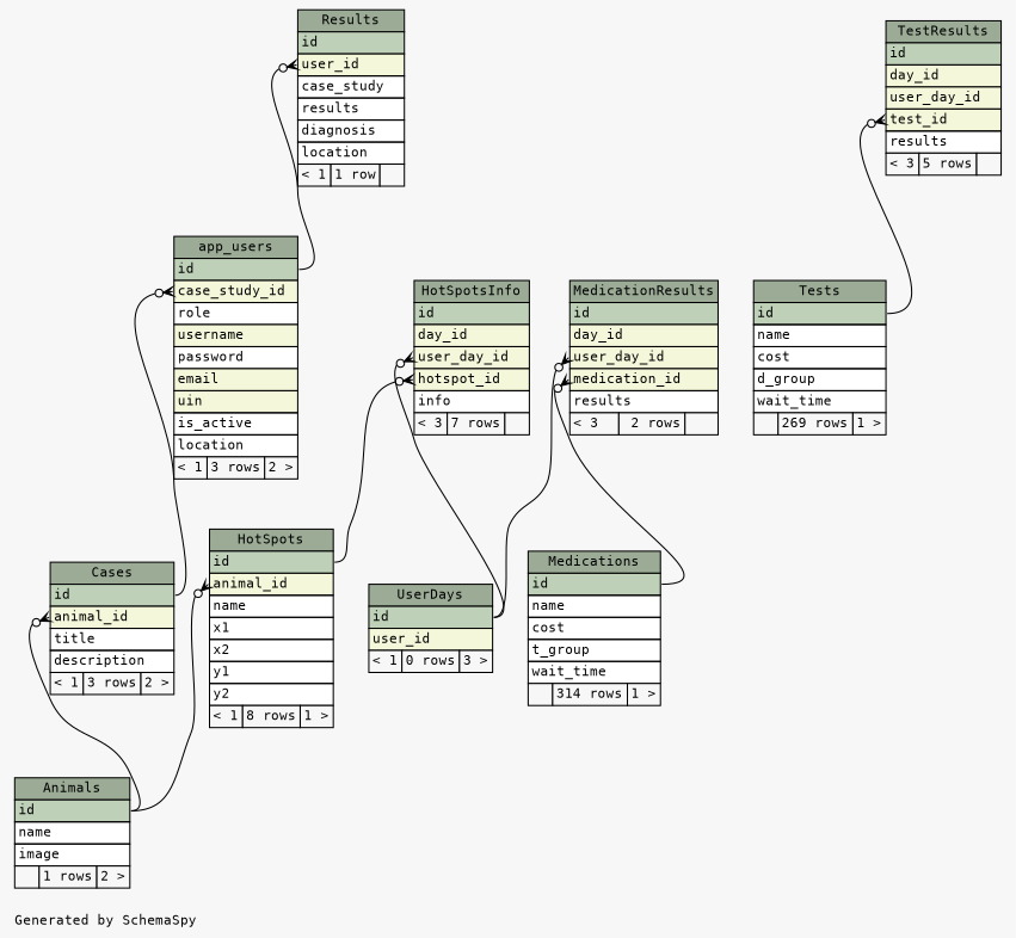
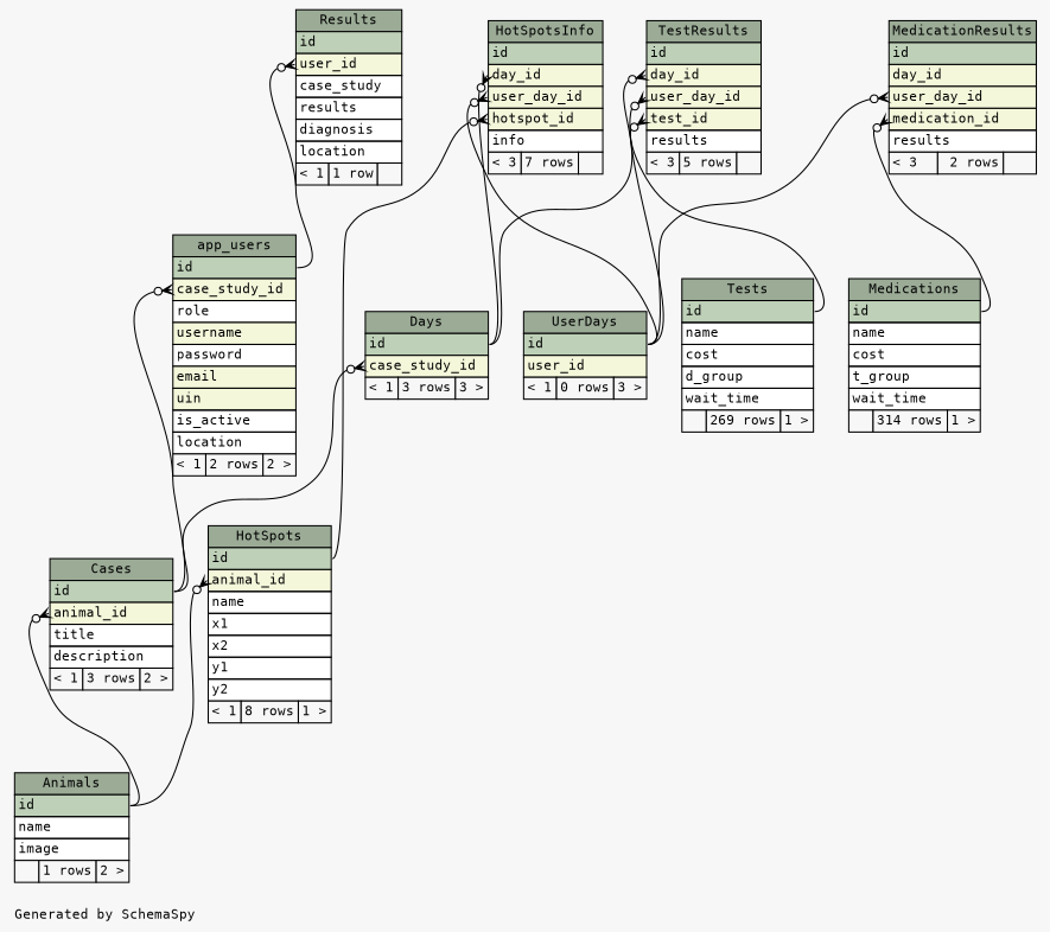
  digraph {
    bgcolor="#f7f7f7"
    fontname="DejaVu Sans Mono"
    fontsize=11
    label="\nGenerated by SchemaSpy"
    labeljust=l
    nodesep=0.18
    rankdir=TB
    ranksep=0.46
    node [fontname="DejaVu Sans Mono" fontsize=11 shape=plaintext]
    edge [arrowhead=none arrowsize=0.8 arrowtail=crowodot dir=back fontname="DejaVu Sans Mono" headport="id:e" tailport="user_day_id:w"]
    n1 [label=<     <TABLE BORDER="0" CELLBORDER="1" CELLSPACING="0" BGCOLOR="#ffffff">       <TR><TD COLSPAN="3" BGCOLOR="#9bab96" ALIGN="CENTER">Animals</TD></TR>       <TR><TD PORT="id" COLSPAN="3" BGCOLOR="#bed1b8" ALIGN="LEFT">id</TD></TR>       <TR><TD PORT="name" COLSPAN="3" ALIGN="LEFT">name</TD></TR>       <TR><TD PORT="image" COLSPAN="3" ALIGN="LEFT">image</TD></TR>       <TR><TD ALIGN="LEFT" BGCOLOR="#f7f7f7">  </TD><TD ALIGN="RIGHT" BGCOLOR="#f7f7f7">1 rows</TD><TD ALIGN="RIGHT" BGCOLOR="#f7f7f7">2 &gt;</TD></TR>     </TABLE>>]
-   n2 [label=<     <TABLE BORDER="0" CELLBORDER="1" CELLSPACING="0" BGCOLOR="#ffffff">       <TR><TD COLSPAN="3" BGCOLOR="#9bab96" ALIGN="CENTER">app_users</TD></TR>       <TR><TD PORT="id" COLSPAN="3" BGCOLOR="#bed1b8" ALIGN="LEFT">id</TD></TR>       <TR><TD PORT="case_study_id" COLSPAN="3" BGCOLOR="#f4f7da" ALIGN="LEFT">case_study_id</TD></TR>       <TR><TD PORT="role" COLSPAN="3" ALIGN="LEFT">role</TD></TR>       <TR><TD PORT="username" COLSPAN="3" BGCOLOR="#f4f7da" ALIGN="LEFT">username</TD></TR>       <TR><TD PORT="password" COLSPAN="3" ALIGN="LEFT">password</TD></TR>       <TR><TD PORT="email" COLSPAN="3" BGCOLOR="#f4f7da" ALIGN="LEFT">email</TD></TR>       <TR><TD PORT="uin" COLSPAN="3" BGCOLOR="#f4f7da" ALIGN="LEFT">uin</TD></TR>       <TR><TD PORT="is_active" COLSPAN="3" ALIGN="LEFT">is_active</TD></TR>       <TR><TD PORT="location" COLSPAN="3" ALIGN="LEFT">location</TD></TR>       <TR><TD ALIGN="LEFT" BGCOLOR="#f7f7f7">&lt; 1</TD><TD ALIGN="RIGHT" BGCOLOR="#f7f7f7">3 rows</TD><TD ALIGN="RIGHT" BGCOLOR="#f7f7f7">2 &gt;</TD></TR>     </TABLE>>]
+   n2 [label=<     <TABLE BORDER="0" CELLBORDER="1" CELLSPACING="0" BGCOLOR="#ffffff">       <TR><TD COLSPAN="3" BGCOLOR="#9bab96" ALIGN="CENTER">app_users</TD></TR>       <TR><TD PORT="id" COLSPAN="3" BGCOLOR="#bed1b8" ALIGN="LEFT">id</TD></TR>       <TR><TD PORT="case_study_id" COLSPAN="3" BGCOLOR="#f4f7da" ALIGN="LEFT">case_study_id</TD></TR>       <TR><TD PORT="role" COLSPAN="3" ALIGN="LEFT">role</TD></TR>       <TR><TD PORT="username" COLSPAN="3" BGCOLOR="#f4f7da" ALIGN="LEFT">username</TD></TR>       <TR><TD PORT="password" COLSPAN="3" ALIGN="LEFT">password</TD></TR>       <TR><TD PORT="email" COLSPAN="3" BGCOLOR="#f4f7da" ALIGN="LEFT">email</TD></TR>       <TR><TD PORT="uin" COLSPAN="3" BGCOLOR="#f4f7da" ALIGN="LEFT">uin</TD></TR>       <TR><TD PORT="is_active" COLSPAN="3" ALIGN="LEFT">is_active</TD></TR>       <TR><TD PORT="location" COLSPAN="3" ALIGN="LEFT">location</TD></TR>       <TR><TD ALIGN="LEFT" BGCOLOR="#f7f7f7">&lt; 1</TD><TD ALIGN="RIGHT" BGCOLOR="#f7f7f7">2 rows</TD><TD ALIGN="RIGHT" BGCOLOR="#f7f7f7">2 &gt;</TD></TR>     </TABLE>>]
    n3 [label=<     <TABLE BORDER="0" CELLBORDER="1" CELLSPACING="0" BGCOLOR="#ffffff">       <TR><TD COLSPAN="3" BGCOLOR="#9bab96" ALIGN="CENTER">Cases</TD></TR>       <TR><TD PORT="id" COLSPAN="3" BGCOLOR="#bed1b8" ALIGN="LEFT">id</TD></TR>       <TR><TD PORT="animal_id" COLSPAN="3" BGCOLOR="#f4f7da" ALIGN="LEFT">animal_id</TD></TR>       <TR><TD PORT="title" COLSPAN="3" ALIGN="LEFT">title</TD></TR>       <TR><TD PORT="description" COLSPAN="3" ALIGN="LEFT">description</TD></TR>       <TR><TD ALIGN="LEFT" BGCOLOR="#f7f7f7">&lt; 1</TD><TD ALIGN="RIGHT" BGCOLOR="#f7f7f7">3 rows</TD><TD ALIGN="RIGHT" BGCOLOR="#f7f7f7">2 &gt;</TD></TR>     </TABLE>>]
+   n4 [label=<     <TABLE BORDER="0" CELLBORDER="1" CELLSPACING="0" BGCOLOR="#ffffff">       <TR><TD COLSPAN="3" BGCOLOR="#9bab96" ALIGN="CENTER">Days</TD></TR>       <TR><TD PORT="id" COLSPAN="3" BGCOLOR="#bed1b8" ALIGN="LEFT">id</TD></TR>       <TR><TD PORT="case_study_id" COLSPAN="3" BGCOLOR="#f4f7da" ALIGN="LEFT">case_study_id</TD></TR>       <TR><TD ALIGN="LEFT" BGCOLOR="#f7f7f7">&lt; 1</TD><TD ALIGN="RIGHT" BGCOLOR="#f7f7f7">3 rows</TD><TD ALIGN="RIGHT" BGCOLOR="#f7f7f7">3 &gt;</TD></TR>     </TABLE>>]
    n5 [label=<     <TABLE BORDER="0" CELLBORDER="1" CELLSPACING="0" BGCOLOR="#ffffff">       <TR><TD COLSPAN="3" BGCOLOR="#9bab96" ALIGN="CENTER">HotSpots</TD></TR>       <TR><TD PORT="id" COLSPAN="3" BGCOLOR="#bed1b8" ALIGN="LEFT">id</TD></TR>       <TR><TD PORT="animal_id" COLSPAN="3" BGCOLOR="#f4f7da" ALIGN="LEFT">animal_id</TD></TR>       <TR><TD PORT="name" COLSPAN="3" ALIGN="LEFT">name</TD></TR>       <TR><TD PORT="x1" COLSPAN="3" ALIGN="LEFT">x1</TD></TR>       <TR><TD PORT="x2" COLSPAN="3" ALIGN="LEFT">x2</TD></TR>       <TR><TD PORT="y1" COLSPAN="3" ALIGN="LEFT">y1</TD></TR>       <TR><TD PORT="y2" COLSPAN="3" ALIGN="LEFT">y2</TD></TR>       <TR><TD ALIGN="LEFT" BGCOLOR="#f7f7f7">&lt; 1</TD><TD ALIGN="RIGHT" BGCOLOR="#f7f7f7">8 rows</TD><TD ALIGN="RIGHT" BGCOLOR="#f7f7f7">1 &gt;</TD></TR>     </TABLE>>]
    n6 [label=<     <TABLE BORDER="0" CELLBORDER="1" CELLSPACING="0" BGCOLOR="#ffffff">       <TR><TD COLSPAN="3" BGCOLOR="#9bab96" ALIGN="CENTER">HotSpotsInfo</TD></TR>       <TR><TD PORT="id" COLSPAN="3" BGCOLOR="#bed1b8" ALIGN="LEFT">id</TD></TR>       <TR><TD PORT="day_id" COLSPAN="3" BGCOLOR="#f4f7da" ALIGN="LEFT">day_id</TD></TR>       <TR><TD PORT="user_day_id" COLSPAN="3" BGCOLOR="#f4f7da" ALIGN="LEFT">user_day_id</TD></TR>       <TR><TD PORT="hotspot_id" COLSPAN="3" BGCOLOR="#f4f7da" ALIGN="LEFT">hotspot_id</TD></TR>       <TR><TD PORT="info" COLSPAN="3" ALIGN="LEFT">info</TD></TR>       <TR><TD ALIGN="LEFT" BGCOLOR="#f7f7f7">&lt; 3</TD><TD ALIGN="RIGHT" BGCOLOR="#f7f7f7">7 rows</TD><TD ALIGN="RIGHT" BGCOLOR="#f7f7f7">  </TD></TR>     </TABLE>>]
    n7 [label=<     <TABLE BORDER="0" CELLBORDER="1" CELLSPACING="0" BGCOLOR="#ffffff">       <TR><TD COLSPAN="3" BGCOLOR="#9bab96" ALIGN="CENTER">UserDays</TD></TR>       <TR><TD PORT="id" COLSPAN="3" BGCOLOR="#bed1b8" ALIGN="LEFT">id</TD></TR>       <TR><TD PORT="user_id" COLSPAN="3" BGCOLOR="#f4f7da" ALIGN="LEFT">user_id</TD></TR>       <TR><TD ALIGN="LEFT" BGCOLOR="#f7f7f7">&lt; 1</TD><TD ALIGN="RIGHT" BGCOLOR="#f7f7f7">0 rows</TD><TD ALIGN="RIGHT" BGCOLOR="#f7f7f7">3 &gt;</TD></TR>     </TABLE>>]
    n8 [label=<     <TABLE BORDER="0" CELLBORDER="1" CELLSPACING="0" BGCOLOR="#ffffff">       <TR><TD COLSPAN="3" BGCOLOR="#9bab96" ALIGN="CENTER">MedicationResults</TD></TR>       <TR><TD PORT="id" COLSPAN="3" BGCOLOR="#bed1b8" ALIGN="LEFT">id</TD></TR>       <TR><TD PORT="day_id" COLSPAN="3" BGCOLOR="#f4f7da" ALIGN="LEFT">day_id</TD></TR>       <TR><TD PORT="user_day_id" COLSPAN="3" BGCOLOR="#f4f7da" ALIGN="LEFT">user_day_id</TD></TR>       <TR><TD PORT="medication_id" COLSPAN="3" BGCOLOR="#f4f7da" ALIGN="LEFT">medication_id</TD></TR>       <TR><TD PORT="results" COLSPAN="3" ALIGN="LEFT">results</TD></TR>       <TR><TD ALIGN="LEFT" BGCOLOR="#f7f7f7">&lt; 3</TD><TD ALIGN="RIGHT" BGCOLOR="#f7f7f7">2 rows</TD><TD ALIGN="RIGHT" BGCOLOR="#f7f7f7">  </TD></TR>     </TABLE>>]
    n9 [label=<     <TABLE BORDER="0" CELLBORDER="1" CELLSPACING="0" BGCOLOR="#ffffff">       <TR><TD COLSPAN="3" BGCOLOR="#9bab96" ALIGN="CENTER">Medications</TD></TR>       <TR><TD PORT="id" COLSPAN="3" BGCOLOR="#bed1b8" ALIGN="LEFT">id</TD></TR>       <TR><TD PORT="name" COLSPAN="3" ALIGN="LEFT">name</TD></TR>       <TR><TD PORT="cost" COLSPAN="3" ALIGN="LEFT">cost</TD></TR>       <TR><TD PORT="t_group" COLSPAN="3" ALIGN="LEFT">t_group</TD></TR>       <TR><TD PORT="wait_time" COLSPAN="3" ALIGN="LEFT">wait_time</TD></TR>       <TR><TD ALIGN="LEFT" BGCOLOR="#f7f7f7">  </TD><TD ALIGN="RIGHT" BGCOLOR="#f7f7f7">314 rows</TD><TD ALIGN="RIGHT" BGCOLOR="#f7f7f7">1 &gt;</TD></TR>     </TABLE>>]
    n10 [label=<     <TABLE BORDER="0" CELLBORDER="1" CELLSPACING="0" BGCOLOR="#ffffff">       <TR><TD COLSPAN="3" BGCOLOR="#9bab96" ALIGN="CENTER">Results</TD></TR>       <TR><TD PORT="id" COLSPAN="3" BGCOLOR="#bed1b8" ALIGN="LEFT">id</TD></TR>       <TR><TD PORT="user_id" COLSPAN="3" BGCOLOR="#f4f7da" ALIGN="LEFT">user_id</TD></TR>       <TR><TD PORT="case_study" COLSPAN="3" ALIGN="LEFT">case_study</TD></TR>       <TR><TD PORT="results" COLSPAN="3" ALIGN="LEFT">results</TD></TR>       <TR><TD PORT="diagnosis" COLSPAN="3" ALIGN="LEFT">diagnosis</TD></TR>       <TR><TD PORT="location" COLSPAN="3" ALIGN="LEFT">location</TD></TR>       <TR><TD ALIGN="LEFT" BGCOLOR="#f7f7f7">&lt; 1</TD><TD ALIGN="RIGHT" BGCOLOR="#f7f7f7">1 row</TD><TD ALIGN="RIGHT" BGCOLOR="#f7f7f7">  </TD></TR>     </TABLE>>]
    n11 [label=<     <TABLE BORDER="0" CELLBORDER="1" CELLSPACING="0" BGCOLOR="#ffffff">       <TR><TD COLSPAN="3" BGCOLOR="#9bab96" ALIGN="CENTER">TestResults</TD></TR>       <TR><TD PORT="id" COLSPAN="3" BGCOLOR="#bed1b8" ALIGN="LEFT">id</TD></TR>       <TR><TD PORT="day_id" COLSPAN="3" BGCOLOR="#f4f7da" ALIGN="LEFT">day_id</TD></TR>       <TR><TD PORT="user_day_id" COLSPAN="3" BGCOLOR="#f4f7da" ALIGN="LEFT">user_day_id</TD></TR>       <TR><TD PORT="test_id" COLSPAN="3" BGCOLOR="#f4f7da" ALIGN="LEFT">test_id</TD></TR>       <TR><TD PORT="results" COLSPAN="3" ALIGN="LEFT">results</TD></TR>       <TR><TD ALIGN="LEFT" BGCOLOR="#f7f7f7">&lt; 3</TD><TD ALIGN="RIGHT" BGCOLOR="#f7f7f7">5 rows</TD><TD ALIGN="RIGHT" BGCOLOR="#f7f7f7">  </TD></TR>     </TABLE>>]
    n12 [label=<     <TABLE BORDER="0" CELLBORDER="1" CELLSPACING="0" BGCOLOR="#ffffff">       <TR><TD COLSPAN="3" BGCOLOR="#9bab96" ALIGN="CENTER">Tests</TD></TR>       <TR><TD PORT="id" COLSPAN="3" BGCOLOR="#bed1b8" ALIGN="LEFT">id</TD></TR>       <TR><TD PORT="name" COLSPAN="3" ALIGN="LEFT">name</TD></TR>       <TR><TD PORT="cost" COLSPAN="3" ALIGN="LEFT">cost</TD></TR>       <TR><TD PORT="d_group" COLSPAN="3" ALIGN="LEFT">d_group</TD></TR>       <TR><TD PORT="wait_time" COLSPAN="3" ALIGN="LEFT">wait_time</TD></TR>       <TR><TD ALIGN="LEFT" BGCOLOR="#f7f7f7">  </TD><TD ALIGN="RIGHT" BGCOLOR="#f7f7f7">269 rows</TD><TD ALIGN="RIGHT" BGCOLOR="#f7f7f7">1 &gt;</TD></TR>     </TABLE>>]
    n2 -> n3 [tailport="case_study_id:w"]
    n3 -> n1 [tailport="animal_id:w"]
+   n4 -> n3 [tailport="case_study_id:w"]
    n5 -> n1 [tailport="animal_id:w"]
+   n6 -> n4 [tailport="day_id:w"]
    n6 -> n5 [tailport="hotspot_id:w"]
    n6 -> n7
    n8 -> n7
    n8 -> n9 [tailport="medication_id:w"]
    n10 -> n2 [tailport="user_id:w"]
+   n11 -> n4 [tailport="day_id:w"]
+   n11 -> n7
    n11 -> n12 [tailport="test_id:w"]
  }
